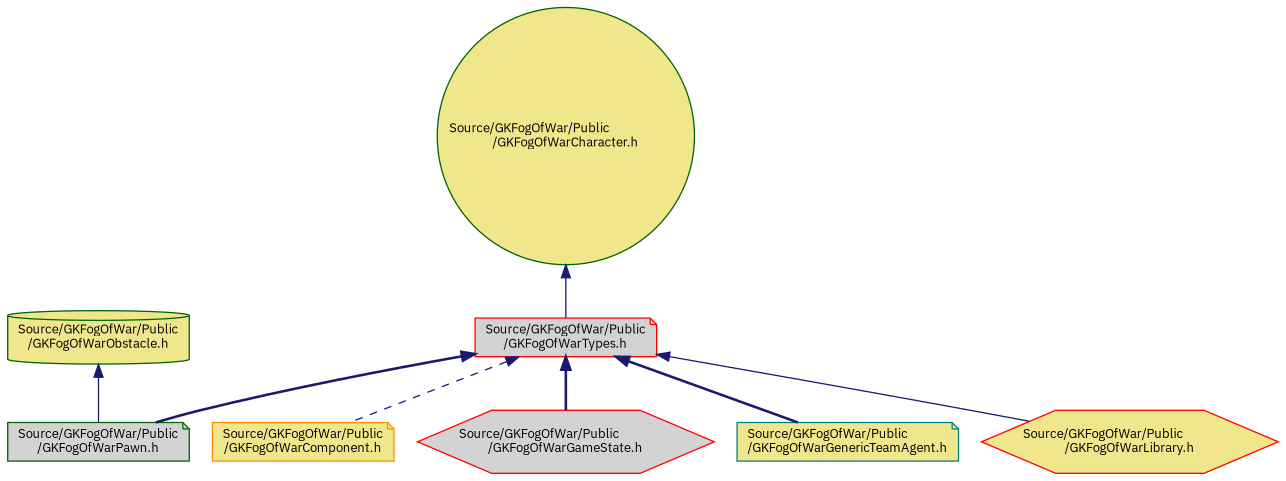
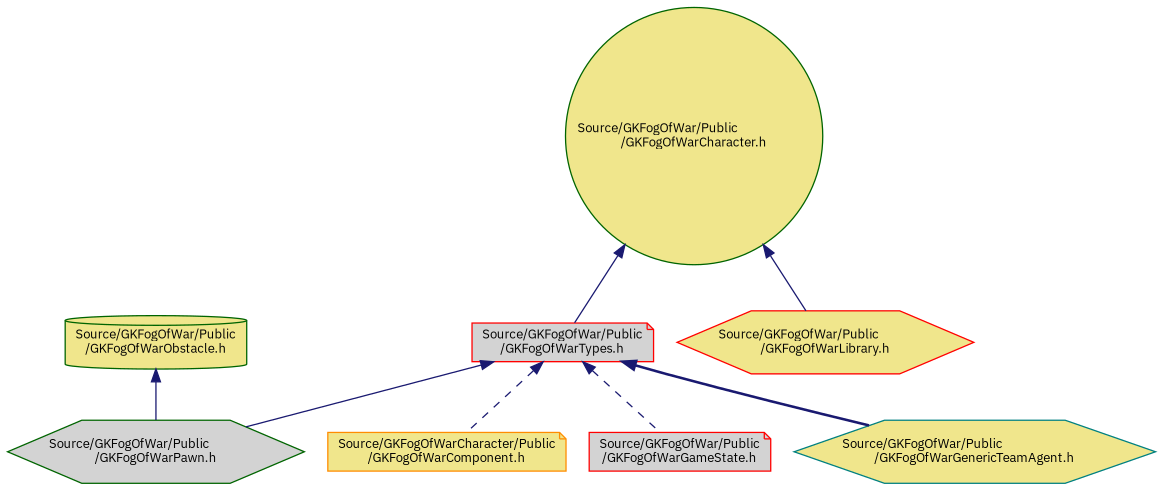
  digraph {
    fontname="IBM Plex Sans"
    node [color=red fillcolor=khaki fontname="IBM Plex Sans" fontsize=10 shape=note style=filled]
    edge [color=midnightblue dir=back fontname="IBM Plex Sans" fontsize=10 labelfontname=Helvetica labelfontsize=10 style=solid]
    n1 [fillcolor=lightgrey fontcolor=black height=0.2 label="Source/GKFogOfWar/Public\l/GKFogOfWarTypes.h" width=0.4]
-   n2 [color=darkorange height=0.2 label="Source/GKFogOfWar/Public\l/GKFogOfWarComponent.h" width=0.4]
-   n3 [fillcolor=lightgrey height=0.2 label="Source/GKFogOfWar/Public\l/GKFogOfWarGameState.h" shape=hexagon width=0.4]
-   n4 [color=teal height=0.2 label="Source/GKFogOfWar/Public\l/GKFogOfWarGenericTeamAgent.h" width=0.4]
+   n2 [color=darkorange height=0.2 label="Source/GKFogOfWarCharacter/Public\l/GKFogOfWarComponent.h" width=0.4]
+   n3 [fillcolor=lightgrey height=0.2 label="Source/GKFogOfWar/Public\l/GKFogOfWarGameState.h" width=0.4]
+   n4 [color=teal height=0.2 label="Source/GKFogOfWar/Public\l/GKFogOfWarGenericTeamAgent.h" shape=hexagon width=0.4]
    n5 [height=0.2 label="Source/GKFogOfWar/Public\l/GKFogOfWarLibrary.h" shape=hexagon width=0.4]
-   n6 [color=darkgreen fillcolor=lightgrey height=0.2 label="Source/GKFogOfWar/Public\l/GKFogOfWarPawn.h" width=0.4]
+   n6 [color=darkgreen fillcolor=lightgrey height=0.2 label="Source/GKFogOfWar/Public\l/GKFogOfWarPawn.h" shape=hexagon width=0.4]
    n7 [color=darkgreen height=0.2 label="Source/GKFogOfWar/Public\l/GKFogOfWarCharacter.h" shape=circle width=0.4]
    n8 [color=darkgreen height=0.2 label="Source/GKFogOfWar/Public\l/GKFogOfWarObstacle.h" shape=cylinder width=0.4]
    n1 -> n2 [style=dashed]
-   n1 -> n3 [style=bold]
+   n1 -> n3 [style=dashed]
    n1 -> n4 [style=bold]
-   n1 -> n5
-   n1 -> n6 [style=bold]
+   n7 -> n5
+   n1 -> n6
    n7 -> n1
    n8 -> n6
  }
